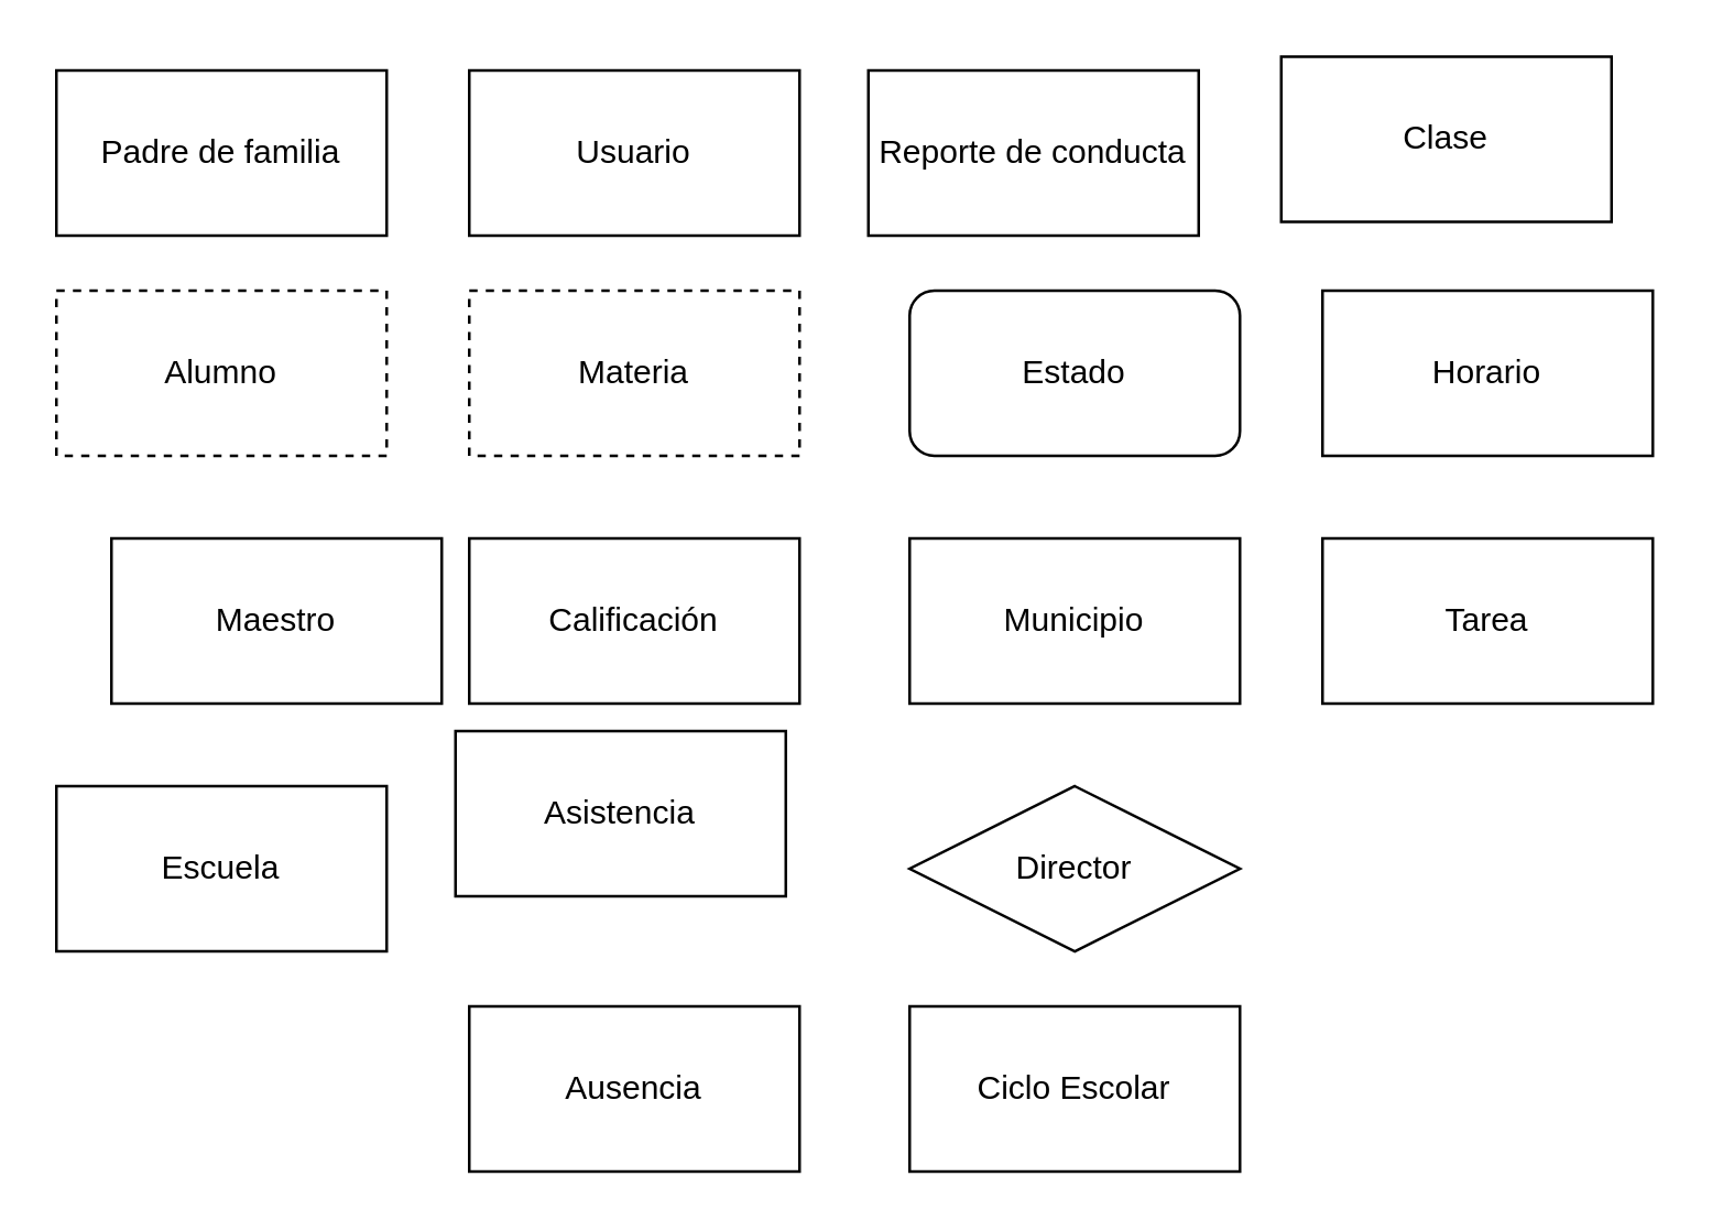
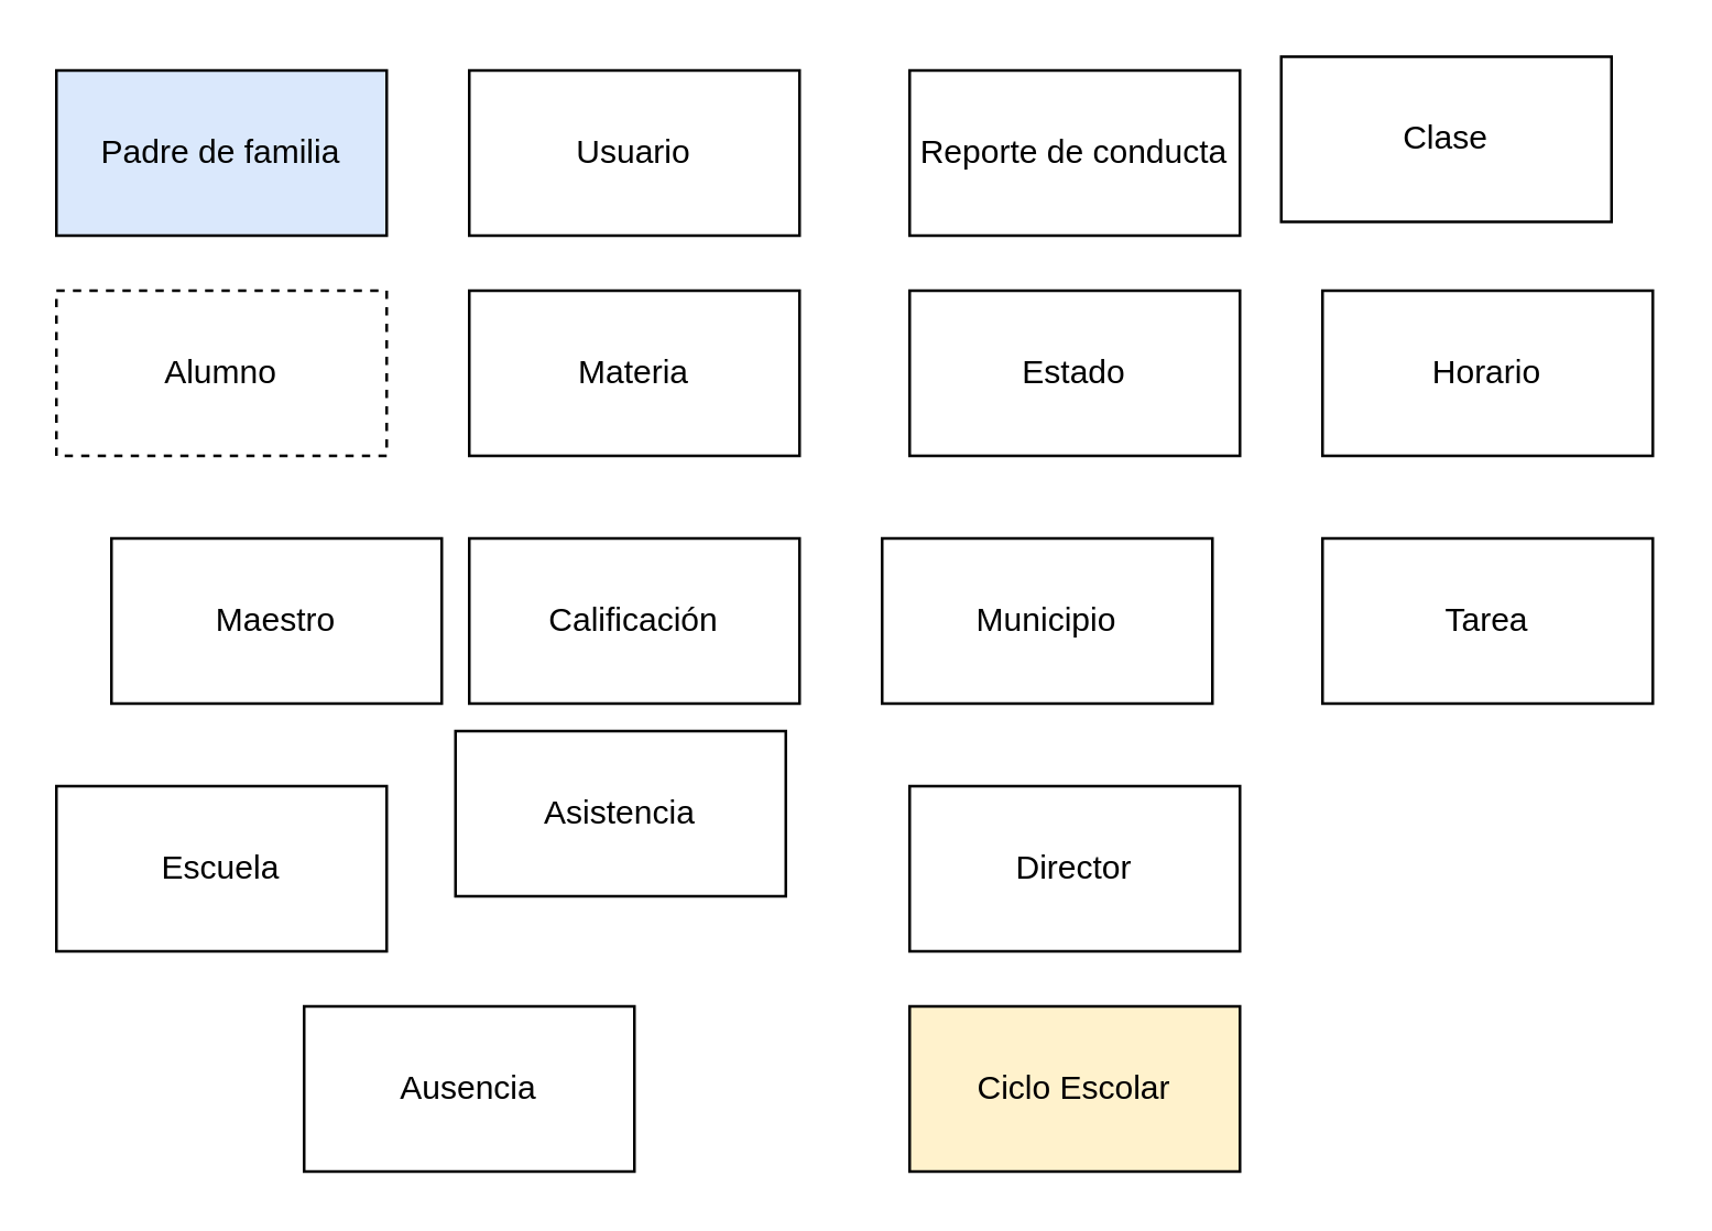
  <mxCell id="0" />
  <mxCell id="1" parent="0" />
  <mxCell id="2" value="Escuela" style="rounded=0;whiteSpace=wrap;html=1;" parent="1" vertex="1"><mxGeometry x="20" y="285" width="120" height="60" as="geometry" /></mxCell>
  <mxCell id="3" value="Alumno" style="rounded=0;whiteSpace=wrap;html=1;dashed=1;" parent="1" vertex="1"><mxGeometry x="20" y="105" width="120" height="60" as="geometry" /></mxCell>
- <mxCell id="4" value="Padre de familia" style="rounded=0;whiteSpace=wrap;html=1;" parent="1" vertex="1"><mxGeometry x="20" y="25" width="120" height="60" as="geometry" /></mxCell>
+ <mxCell id="4" value="Padre de familia" style="rounded=0;whiteSpace=wrap;html=1;fillColor=#dae8fc;" parent="1" vertex="1"><mxGeometry x="20" y="25" width="120" height="60" as="geometry" /></mxCell>
  <mxCell id="5" value="Maestro" style="rounded=0;whiteSpace=wrap;html=1;" parent="1" vertex="1"><mxGeometry x="40" y="195" width="120" height="60" as="geometry" /></mxCell>
  <mxCell id="6" value="Usuario" style="rounded=0;whiteSpace=wrap;html=1;" parent="1" vertex="1"><mxGeometry x="170" y="25" width="120" height="60" as="geometry" /></mxCell>
- <mxCell id="7" value="Materia" style="rounded=0;whiteSpace=wrap;html=1;dashed=1;" parent="1" vertex="1"><mxGeometry x="170" y="105" width="120" height="60" as="geometry" /></mxCell>
+ <mxCell id="7" value="Materia" style="rounded=0;whiteSpace=wrap;html=1;" parent="1" vertex="1"><mxGeometry x="170" y="105" width="120" height="60" as="geometry" /></mxCell>
  <mxCell id="8" value="Calificación" style="rounded=0;whiteSpace=wrap;html=1;" parent="1" vertex="1"><mxGeometry x="170" y="195" width="120" height="60" as="geometry" /></mxCell>
  <mxCell id="9" value="Asistencia" style="rounded=0;whiteSpace=wrap;html=1;" parent="1" vertex="1"><mxGeometry x="165" y="265" width="120" height="60" as="geometry" /></mxCell>
- <mxCell id="10" value="Ausencia" style="rounded=0;whiteSpace=wrap;html=1;" parent="1" vertex="1"><mxGeometry x="170" y="365" width="120" height="60" as="geometry" /></mxCell>
- <mxCell id="11" value="Reporte de conducta" style="rounded=0;whiteSpace=wrap;html=1;" parent="1" vertex="1"><mxGeometry x="315" y="25" width="120" height="60" as="geometry" /></mxCell>
- <mxCell id="12" value="Estado" style="whiteSpace=wrap;html=1;rounded=1;" parent="1" vertex="1"><mxGeometry x="330" y="105" width="120" height="60" as="geometry" /></mxCell>
- <mxCell id="13" value="Municipio" style="rounded=0;whiteSpace=wrap;html=1;" parent="1" vertex="1"><mxGeometry x="330" y="195" width="120" height="60" as="geometry" /></mxCell>
- <mxCell id="14" value="Director" style="rhombus;whiteSpace=wrap;html=1;" parent="1" vertex="1"><mxGeometry x="330" y="285" width="120" height="60" as="geometry" /></mxCell>
- <mxCell id="15" value="Ciclo Escolar" style="rounded=0;whiteSpace=wrap;html=1;" parent="1" vertex="1"><mxGeometry x="330" y="365" width="120" height="60" as="geometry" /></mxCell>
+ <mxCell id="10" value="Ausencia" style="rounded=0;whiteSpace=wrap;html=1;" parent="1" vertex="1"><mxGeometry x="110" y="365" width="120" height="60" as="geometry" /></mxCell>
+ <mxCell id="11" value="Reporte de conducta" style="rounded=0;whiteSpace=wrap;html=1;" parent="1" vertex="1"><mxGeometry x="330" y="25" width="120" height="60" as="geometry" /></mxCell>
+ <mxCell id="12" value="Estado" style="rounded=0;whiteSpace=wrap;html=1;" parent="1" vertex="1"><mxGeometry x="330" y="105" width="120" height="60" as="geometry" /></mxCell>
+ <mxCell id="13" value="Municipio" style="rounded=0;whiteSpace=wrap;html=1;" parent="1" vertex="1"><mxGeometry x="320" y="195" width="120" height="60" as="geometry" /></mxCell>
+ <mxCell id="14" value="Director" style="rounded=0;whiteSpace=wrap;html=1;" parent="1" vertex="1"><mxGeometry x="330" y="285" width="120" height="60" as="geometry" /></mxCell>
+ <mxCell id="15" value="Ciclo Escolar" style="rounded=0;whiteSpace=wrap;html=1;fillColor=#fff2cc;" parent="1" vertex="1"><mxGeometry x="330" y="365" width="120" height="60" as="geometry" /></mxCell>
  <mxCell id="16" value="Clase" style="rounded=0;whiteSpace=wrap;html=1;" parent="1" vertex="1"><mxGeometry x="465" y="20" width="120" height="60" as="geometry" /></mxCell>
  <mxCell id="17" value="Horario" style="rounded=0;whiteSpace=wrap;html=1;" parent="1" vertex="1"><mxGeometry x="480" y="105" width="120" height="60" as="geometry" /></mxCell>
  <mxCell id="18" value="Tarea" style="rounded=0;whiteSpace=wrap;html=1;" parent="1" vertex="1"><mxGeometry x="480" y="195" width="120" height="60" as="geometry" /></mxCell>
